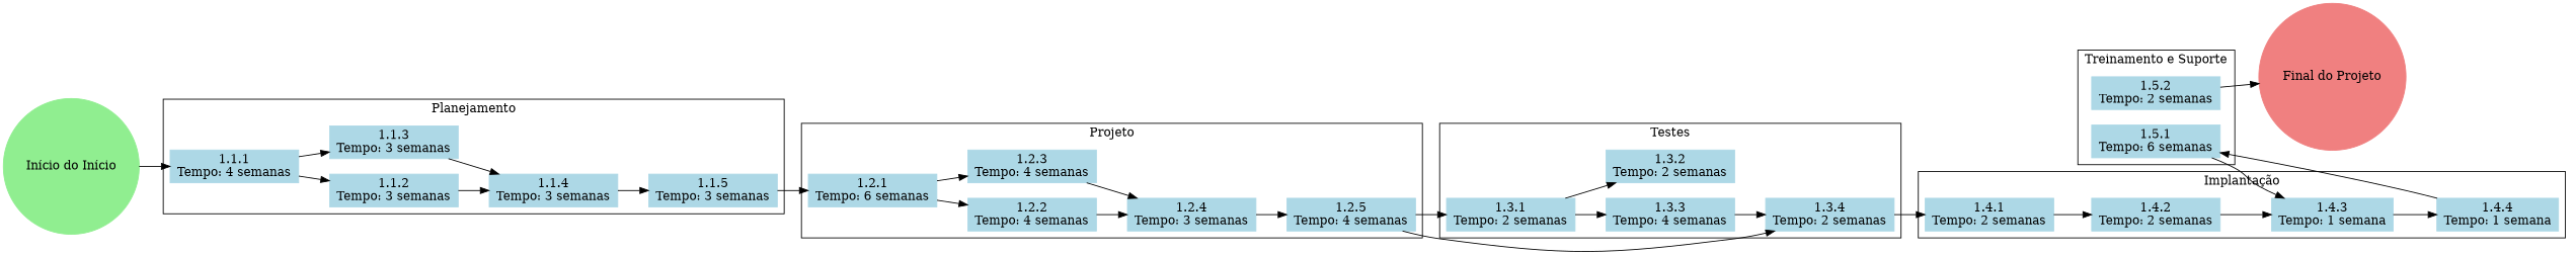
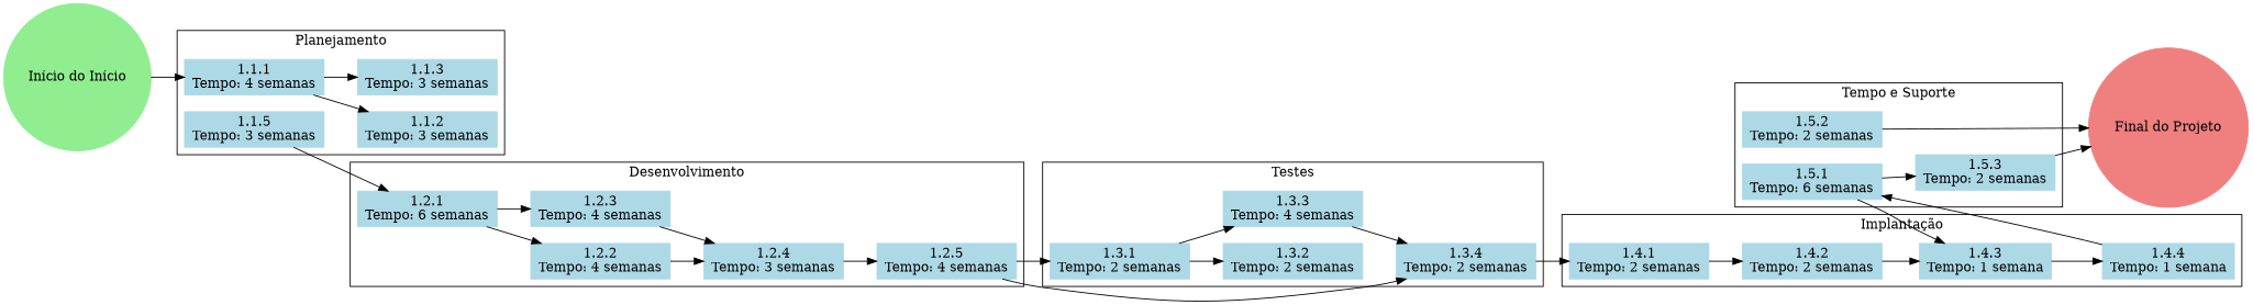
  digraph {
    fontname="DejaVu Serif"
    rankdir=LR
    node [color=lightblue fontname="DejaVu Serif" shape=box style=filled]
    edge [fontname="DejaVu Serif"]
    n1 [label="1.1.1\nTempo: 4 semanas"]
    n2 [label="1.1.2\nTempo: 3 semanas"]
    n3 [label="1.1.3\nTempo: 3 semanas"]
-   n4 [label="1.1.4\nTempo: 3 semanas"]
    n5 [label="1.1.5\nTempo: 3 semanas"]
    n6 [label="1.2.1\nTempo: 6 semanas"]
    n7 [label="1.2.2\nTempo: 4 semanas"]
    n8 [label="1.2.3\nTempo: 4 semanas"]
    n9 [label="1.2.4\nTempo: 3 semanas"]
    n10 [label="1.2.5\nTempo: 4 semanas"]
    n11 [label="1.3.1\nTempo: 2 semanas"]
    n12 [label="1.3.2\nTempo: 2 semanas"]
    n13 [label="1.3.3\nTempo: 4 semanas"]
    n14 [label="1.3.4\nTempo: 2 semanas"]
    n15 [label="1.4.1\nTempo: 2 semanas"]
    n16 [label="1.4.2\nTempo: 2 semanas"]
    n17 [label="1.4.3\nTempo: 1 semana"]
    n18 [label="1.4.4\nTempo: 1 semana"]
    n19 [label="1.5.1\nTempo: 6 semanas"]
    n20 [label="1.5.2\nTempo: 2 semanas"]
+   n21 [label="1.5.3\nTempo: 2 semanas"]
    n22 [color=lightcoral height=0.5 label="Final do Projeto" shape=circle width=0.5]
    n23 [color=lightgreen height=0.5 label="Início do Início" shape=circle width=0.5]
    subgraph cluster_1 {
      label=Planejamento
      n1
      n2
      n3
-     n4
      n5
    }
    subgraph cluster_2 {
-     label=Projeto
+     label=Desenvolvimento
      n6
      n7
      n8
      n9
      n10
    }
    subgraph cluster_3 {
      label=Testes
      n11
      n12
      n13
      n14
    }
    subgraph cluster_4 {
      label="Implantação"
      n15
      n16
      n17
      n18
    }
    subgraph cluster_5 {
-     label="Treinamento e Suporte"
+     label="Tempo e Suporte"
      n19
      n20
+     n21
    }
    n1 -> n2
    n1 -> n3
-   n2 -> n4
-   n3 -> n4
-   n4 -> n5
    n5 -> n6
    n6 -> n7
    n6 -> n8
    n7 -> n9
    n8 -> n9
    n9 -> n10
    n10 -> n11
    n10 -> n14
    n11 -> n12
    n11 -> n13
    n13 -> n14
    n14 -> n15
    n15 -> n16
    n16 -> n17
    n17 -> n18
    n18 -> n19
    n19 -> n17
+   n19 -> n21
    n20 -> n22
+   n21 -> n22
    n23 -> n1
  }
